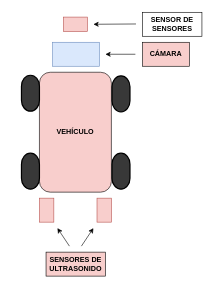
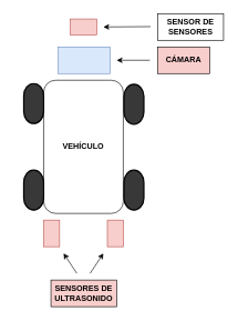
  <mxCell id="0" />
  <mxCell id="1" parent="0" />
- <mxCell id="2" value="&lt;b&gt;VEHÍCULO&lt;/b&gt;" style="rounded=1;whiteSpace=wrap;html=1;fillColor=#f8cecc;" parent="1" vertex="1"><mxGeometry x="65" y="120" width="120" height="200" as="geometry" /></mxCell>
+ <mxCell id="2" value="&lt;b&gt;VEHÍCULO&lt;/b&gt;" style="rounded=1;whiteSpace=wrap;html=1;" parent="1" vertex="1"><mxGeometry x="65" y="120" width="120" height="200" as="geometry" /></mxCell>
  <mxCell id="3" value="" style="strokeWidth=2;html=1;shape=mxgraph.flowchart.terminator;whiteSpace=wrap;rotation=90;fillColor=#383838;" parent="1" vertex="1"><mxGeometry x="20" y="140" width="60" height="30" as="geometry" /></mxCell>
  <mxCell id="4" value="" style="strokeWidth=2;html=1;shape=mxgraph.flowchart.terminator;whiteSpace=wrap;rotation=90;fillColor=#383838;" parent="1" vertex="1"><mxGeometry x="20" y="270" width="60" height="30" as="geometry" /></mxCell>
  <mxCell id="5" value="" style="strokeWidth=2;html=1;shape=mxgraph.flowchart.terminator;whiteSpace=wrap;rotation=90;fillColor=#383838;" parent="1" vertex="1"><mxGeometry x="171" y="141" width="60" height="30" as="geometry" /></mxCell>
  <mxCell id="6" value="" style="strokeWidth=2;html=1;shape=mxgraph.flowchart.terminator;whiteSpace=wrap;rotation=90;fillColor=#383838;" parent="1" vertex="1"><mxGeometry x="171" y="270" width="60" height="30" as="geometry" /></mxCell>
  <mxCell id="7" value="" style="rounded=0;whiteSpace=wrap;html=1;fillColor=#dae8fc;strokeColor=#6c8ebf;" parent="1" vertex="1"><mxGeometry x="87" y="70" width="78" height="40" as="geometry" /></mxCell>
  <mxCell id="8" value="" style="rounded=0;whiteSpace=wrap;html=1;fillColor=#f8cecc;strokeColor=#b85450;" parent="1" vertex="1"><mxGeometry x="65" y="330" width="24" height="40" as="geometry" /></mxCell>
  <mxCell id="9" value="" style="rounded=0;whiteSpace=wrap;html=1;fillColor=#f8cecc;strokeColor=#b85450;" parent="1" vertex="1"><mxGeometry x="161" y="330" width="24" height="40" as="geometry" /></mxCell>
  <mxCell id="10" value="SENSORES DE ULTRASONIDO" style="rounded=0;whiteSpace=wrap;html=1;fontStyle=1;fillColor=#f8cecc;" parent="1" vertex="1"><mxGeometry x="76" y="420" width="99" height="40" as="geometry" /></mxCell>
  <mxCell id="11" value="&lt;b&gt;CÁMARA&lt;/b&gt;" style="rounded=0;whiteSpace=wrap;html=1;fillColor=#f8cecc;" parent="1" vertex="1"><mxGeometry x="237" y="70" width="78" height="40" as="geometry" /></mxCell>
  <mxCell id="12" value="" style="endArrow=classic;html=1;rounded=0;" parent="1" edge="1"><mxGeometry width="50" height="50" relative="1" as="geometry"><mxPoint x="135" y="410" as="sourcePoint" /><mxPoint x="155" y="380" as="targetPoint" /></mxGeometry></mxCell>
  <mxCell id="13" value="" style="endArrow=classic;html=1;rounded=0;" parent="1" edge="1"><mxGeometry width="50" height="50" relative="1" as="geometry"><mxPoint x="115" y="410" as="sourcePoint" /><mxPoint x="95" y="380" as="targetPoint" /></mxGeometry></mxCell>
  <mxCell id="14" value="" style="endArrow=classic;html=1;rounded=0;" parent="1" edge="1"><mxGeometry width="50" height="50" relative="1" as="geometry"><mxPoint x="225" y="90" as="sourcePoint" /><mxPoint x="175" y="90" as="targetPoint" /></mxGeometry></mxCell>
  <mxCell id="15" value="" style="rounded=0;whiteSpace=wrap;html=1;fillColor=#f8cecc;strokeColor=#b85450;rotation=90;" vertex="1" parent="1"><mxGeometry x="113" y="20" width="24" height="40" as="geometry" /></mxCell>
  <mxCell id="16" value="SENSOR DE SENSORES" style="rounded=0;whiteSpace=wrap;html=1;fontStyle=1" vertex="1" parent="1"><mxGeometry x="237" y="20" width="99" height="40" as="geometry" /></mxCell>
  <mxCell id="17" value="" style="endArrow=classic;html=1;rounded=0;" edge="1" parent="1"><mxGeometry width="50" height="50" relative="1" as="geometry"><mxPoint x="226" y="39.5" as="sourcePoint" /><mxPoint x="155" y="40" as="targetPoint" /></mxGeometry></mxCell>
